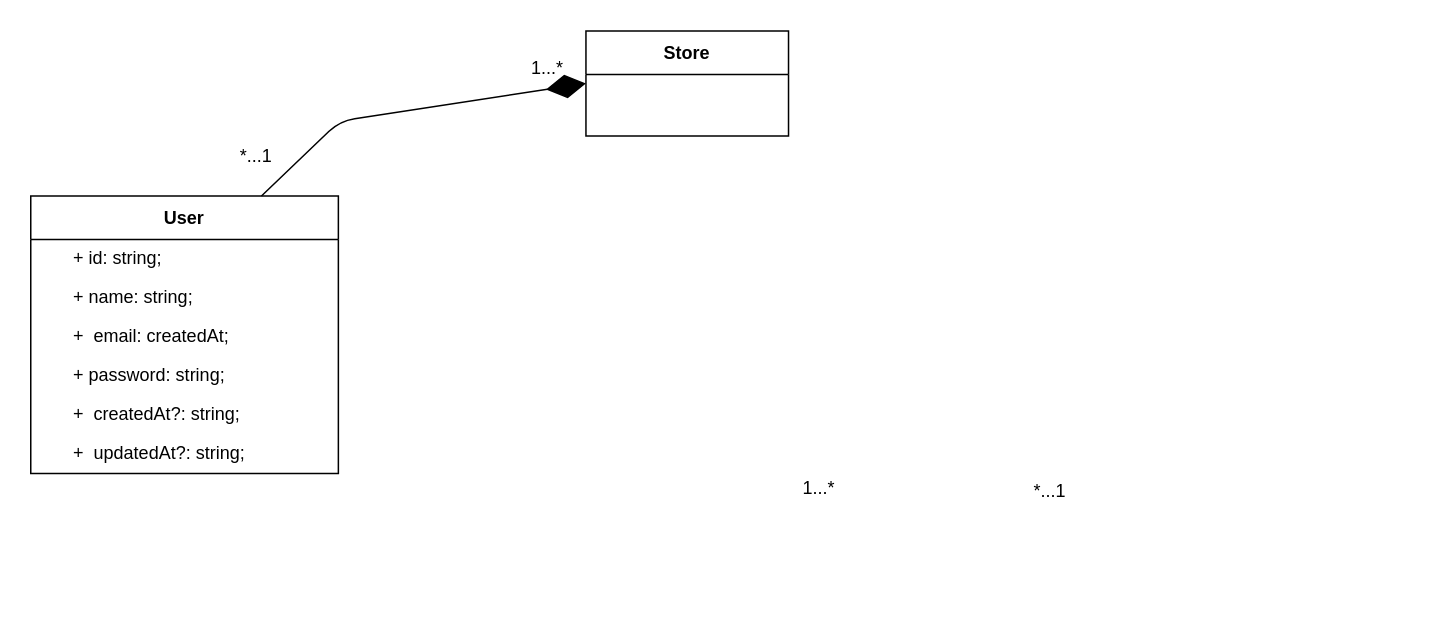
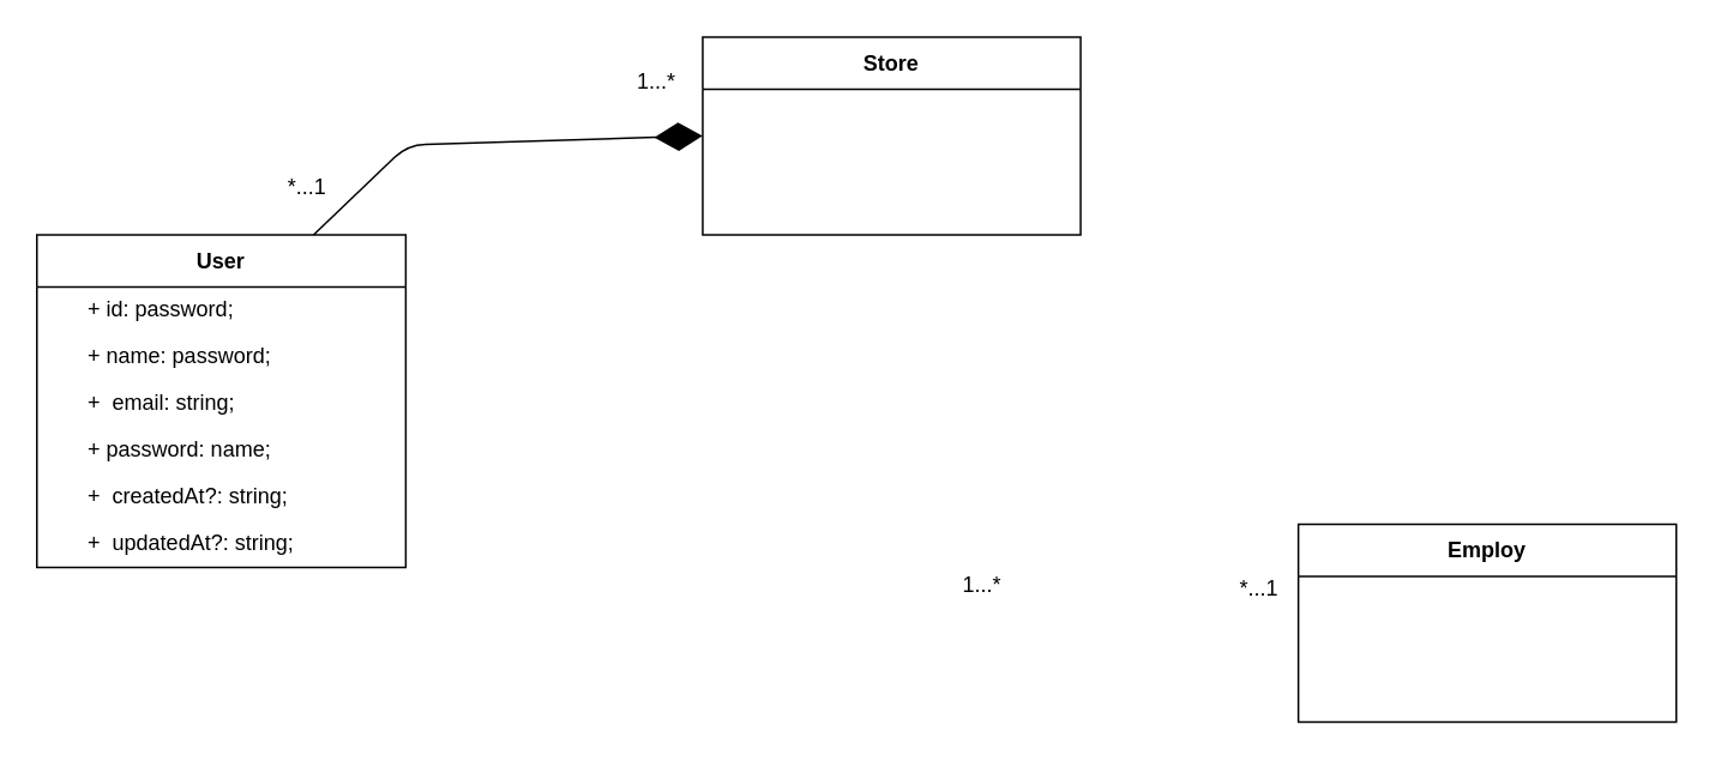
  <mxCell id="0" />
  <mxCell id="1" parent="0" />
- <mxCell id="2" value="Store" style="swimlane;fontStyle=1;align=center;verticalAlign=middle;childLayout=stackLayout;horizontal=1;startSize=29;horizontalStack=0;resizeParent=1;resizeParentMax=0;resizeLast=0;collapsible=0;marginBottom=0;html=1;whiteSpace=wrap;movable=1;resizable=1;rotatable=1;deletable=1;editable=1;locked=0;connectable=1;" parent="1" vertex="1"><mxGeometry x="390" y="20" width="135" height="70" as="geometry" /></mxCell>
+ <mxCell id="2" value="Store" style="swimlane;fontStyle=1;align=center;verticalAlign=middle;childLayout=stackLayout;horizontal=1;startSize=29;horizontalStack=0;resizeParent=1;resizeParentMax=0;resizeLast=0;collapsible=0;marginBottom=0;html=1;whiteSpace=wrap;movable=1;resizable=1;rotatable=1;deletable=1;editable=1;locked=0;connectable=1;" parent="1" vertex="1"><mxGeometry x="390" y="20" width="210" height="110" as="geometry" /></mxCell>
  <mxCell id="3" value="User" style="swimlane;fontStyle=1;align=center;verticalAlign=middle;childLayout=stackLayout;horizontal=1;startSize=29;horizontalStack=0;resizeParent=1;resizeParentMax=0;resizeLast=0;collapsible=0;marginBottom=0;html=1;whiteSpace=wrap;movable=1;resizable=1;rotatable=1;deletable=1;editable=1;locked=0;connectable=1;" parent="1" vertex="1"><mxGeometry x="20" y="130" width="205" height="185" as="geometry" /></mxCell>
- <mxCell id="4" value="&lt;span style=&quot;white-space: pre;&quot;&gt;&#09;&lt;/span&gt;+&amp;nbsp;id: string;" style="text;html=1;align=left;verticalAlign=middle;resizable=0;points=[];autosize=1;strokeColor=none;fillColor=none;" parent="3" vertex="1"><mxGeometry y="29" width="205" height="26" as="geometry" /></mxCell>
- <mxCell id="5" value="&lt;span style=&quot;white-space: pre;&quot;&gt;&#09;&lt;/span&gt;+&amp;nbsp;name: string;" style="text;html=1;align=left;verticalAlign=middle;resizable=0;points=[];autosize=1;strokeColor=none;fillColor=none;" parent="3" vertex="1"><mxGeometry y="55" width="205" height="26" as="geometry" /></mxCell>
- <mxCell id="6" value="&lt;span style=&quot;white-space: pre;&quot;&gt;&#09;&lt;/span&gt;+&amp;nbsp; email: createdAt;" style="text;html=1;align=left;verticalAlign=middle;resizable=0;points=[];autosize=1;strokeColor=none;fillColor=none;" parent="3" vertex="1"><mxGeometry y="81" width="205" height="26" as="geometry" /></mxCell>
- <mxCell id="7" value="&lt;span style=&quot;white-space: pre;&quot;&gt;&#09;&lt;/span&gt;+&amp;nbsp;password: string;" style="text;html=1;align=left;verticalAlign=middle;resizable=0;points=[];autosize=1;strokeColor=none;fillColor=none;" parent="3" vertex="1"><mxGeometry y="107" width="205" height="26" as="geometry" /></mxCell>
+ <mxCell id="4" value="&lt;span style=&quot;white-space: pre;&quot;&gt;&#09;&lt;/span&gt;+&amp;nbsp;id: password;" style="text;html=1;align=left;verticalAlign=middle;resizable=0;points=[];autosize=1;strokeColor=none;fillColor=none;" parent="3" vertex="1"><mxGeometry y="29" width="205" height="26" as="geometry" /></mxCell>
+ <mxCell id="5" value="&lt;span style=&quot;white-space: pre;&quot;&gt;&#09;&lt;/span&gt;+&amp;nbsp;name: password;" style="text;html=1;align=left;verticalAlign=middle;resizable=0;points=[];autosize=1;strokeColor=none;fillColor=none;" parent="3" vertex="1"><mxGeometry y="55" width="205" height="26" as="geometry" /></mxCell>
+ <mxCell id="6" value="&lt;span style=&quot;white-space: pre;&quot;&gt;&#09;&lt;/span&gt;+&amp;nbsp; email: string;" style="text;html=1;align=left;verticalAlign=middle;resizable=0;points=[];autosize=1;strokeColor=none;fillColor=none;" parent="3" vertex="1"><mxGeometry y="81" width="205" height="26" as="geometry" /></mxCell>
+ <mxCell id="7" value="&lt;span style=&quot;white-space: pre;&quot;&gt;&#09;&lt;/span&gt;+&amp;nbsp;password: name;" style="text;html=1;align=left;verticalAlign=middle;resizable=0;points=[];autosize=1;strokeColor=none;fillColor=none;" parent="3" vertex="1"><mxGeometry y="107" width="205" height="26" as="geometry" /></mxCell>
  <mxCell id="8" value="&lt;span style=&quot;white-space: pre;&quot;&gt;&#09;&lt;/span&gt;+&amp;nbsp; createdAt?: string;" style="text;html=1;align=left;verticalAlign=middle;resizable=0;points=[];autosize=1;strokeColor=none;fillColor=none;" parent="3" vertex="1"><mxGeometry y="133" width="205" height="26" as="geometry" /></mxCell>
  <mxCell id="9" value="&lt;span style=&quot;white-space: pre;&quot;&gt;&#09;&lt;/span&gt;+&amp;nbsp; updatedAt?: string;" style="text;html=1;align=left;verticalAlign=middle;resizable=0;points=[];autosize=1;strokeColor=none;fillColor=none;" parent="3" vertex="1"><mxGeometry y="159" width="205" height="26" as="geometry" /></mxCell>
  <mxCell id="10" value="" style="endArrow=diamondThin;endFill=1;endSize=24;html=1;entryX=0;entryY=0.5;entryDx=0;entryDy=0;exitX=0.75;exitY=0;exitDx=0;exitDy=0;" parent="1" source="3" target="2" edge="1"><mxGeometry width="160" relative="1" as="geometry"><mxPoint x="350" y="60" as="sourcePoint" /><mxPoint x="330" y="80" as="targetPoint" /><Array as="points"><mxPoint x="226" y="80" /></Array></mxGeometry></mxCell>
  <mxCell id="11" value="*...1" style="text;html=1;align=center;verticalAlign=middle;resizable=0;points=[];autosize=1;strokeColor=none;fillColor=none;" parent="1" vertex="1"><mxGeometry x="150" y="89" width="40" height="30" as="geometry" /></mxCell>
  <mxCell id="12" value="1...*" style="text;html=1;align=center;verticalAlign=middle;resizable=0;points=[];autosize=1;strokeColor=none;fillColor=none;" parent="1" vertex="1"><mxGeometry x="344" y="30" width="40" height="30" as="geometry" /></mxCell>
+ <mxCell id="13" value="Employ" style="swimlane;fontStyle=1;align=center;verticalAlign=middle;childLayout=stackLayout;horizontal=1;startSize=29;horizontalStack=0;resizeParent=1;resizeParentMax=0;resizeLast=0;collapsible=0;marginBottom=0;html=1;whiteSpace=wrap;movable=1;resizable=1;rotatable=1;deletable=1;editable=1;locked=0;connectable=1;" parent="1" vertex="1"><mxGeometry x="721" y="291" width="210" height="110" as="geometry" /></mxCell>
  <mxCell id="14" value="*...1" style="text;html=1;align=center;verticalAlign=middle;resizable=0;points=[];autosize=1;strokeColor=none;fillColor=none;" parent="1" vertex="1"><mxGeometry x="679" y="312" width="40" height="30" as="geometry" /></mxCell>
  <mxCell id="15" value="1...*" style="text;html=1;align=center;verticalAlign=middle;resizable=0;points=[];autosize=1;strokeColor=none;fillColor=none;" parent="1" vertex="1"><mxGeometry x="525" y="312" width="39" height="26" as="geometry" /></mxCell>
